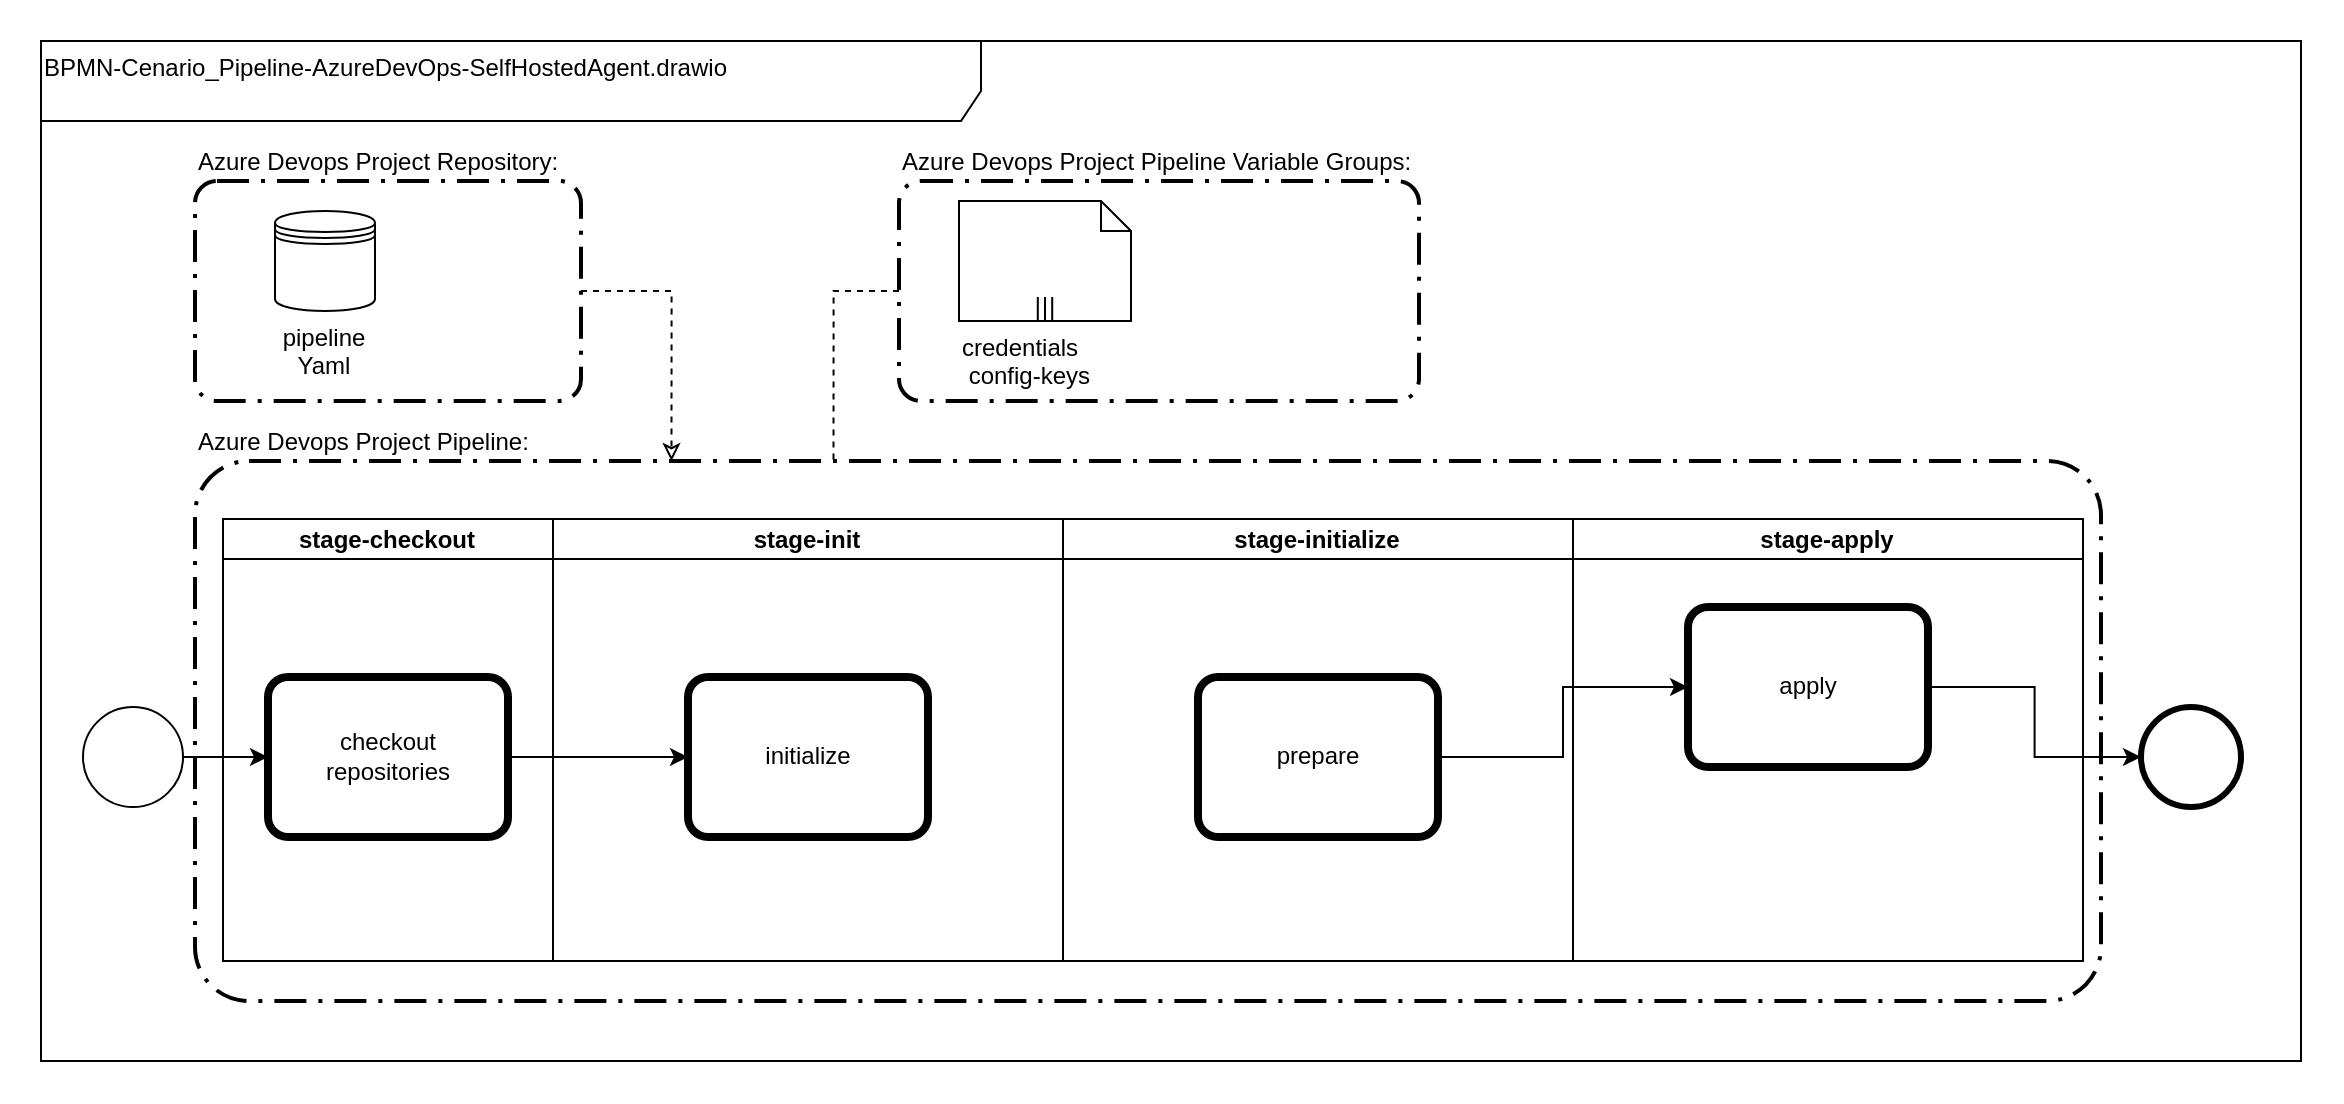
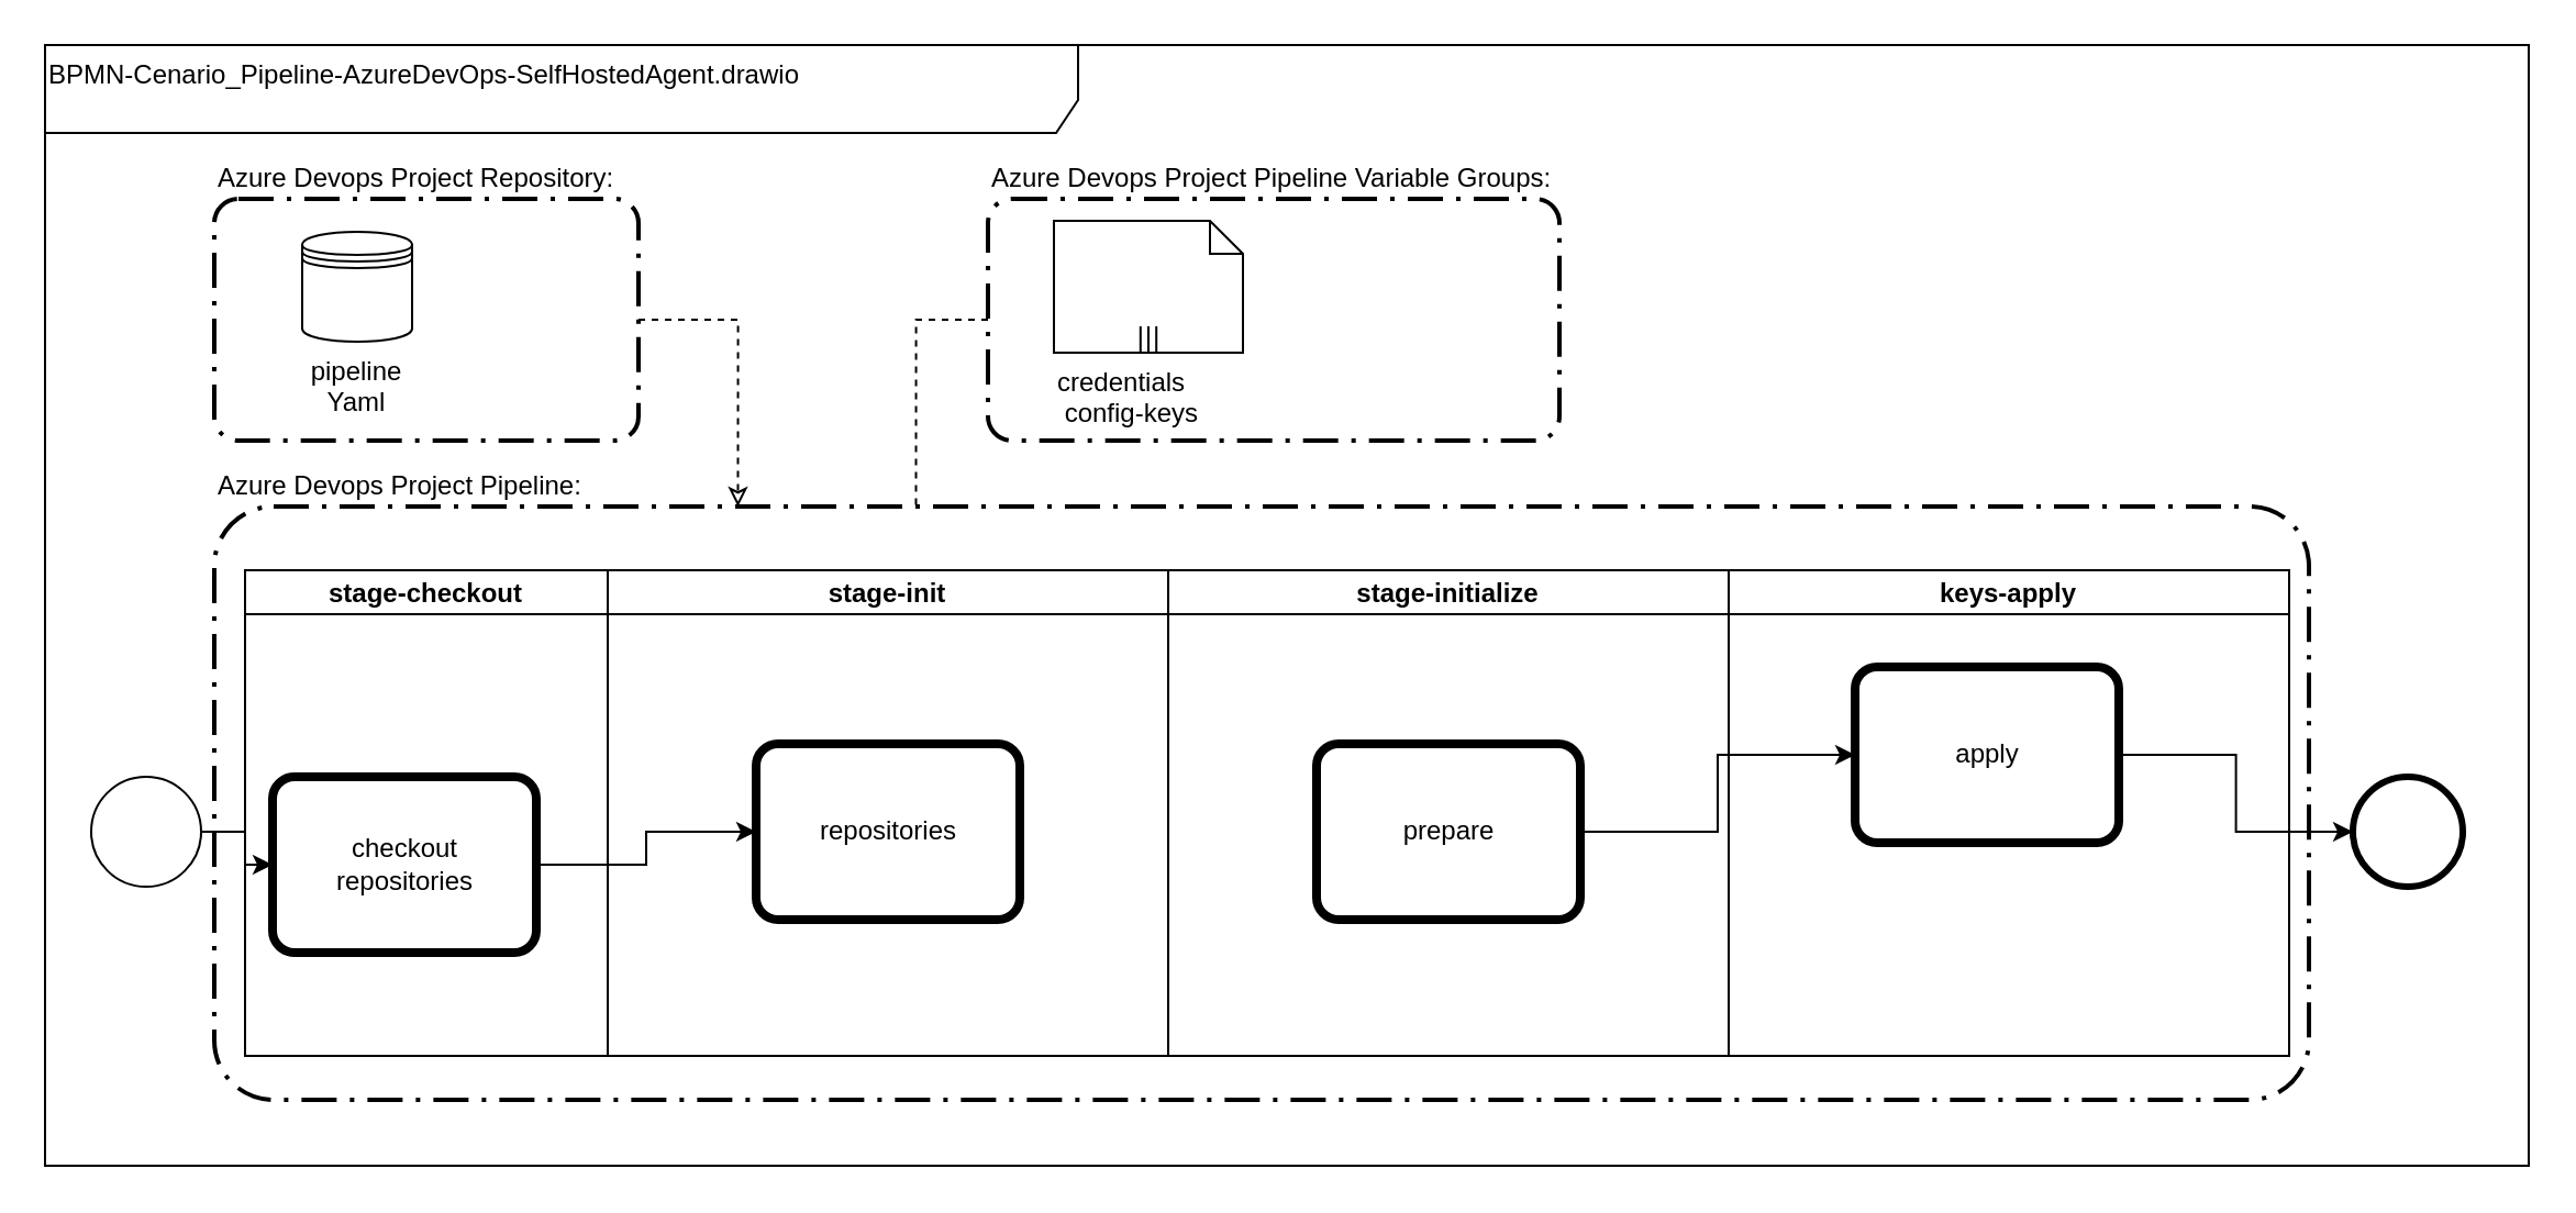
  <mxCell id="0" />
  <mxCell id="1" parent="0" />
  <mxCell id="2" value="BPMN-Cenario_Pipeline-AzureDevOps-SelfHostedAgent.drawio" style="shape=umlFrame;whiteSpace=wrap;html=1;width=470;height=40;align=left;verticalAlign=top;" parent="1" vertex="1"><mxGeometry width="1130" height="510" as="geometry" x="20" y="20" /></mxCell>
  <mxCell id="3" value="Azure Devops Project Pipeline Variable Groups:" style="points=[[0.25,0,0],[0.5,0,0],[0.75,0,0],[1,0.25,0],[1,0.5,0],[1,0.75,0],[0.75,1,0],[0.5,1,0],[0.25,1,0],[0,0.75,0],[0,0.5,0],[0,0.25,0]];rounded=1;arcSize=10;dashed=1;strokeColor=#000000;fillColor=none;gradientColor=none;dashPattern=8 3 1 3;strokeWidth=2;verticalAlign=bottom;labelPosition=center;verticalLabelPosition=top;align=left;textDirection=ltr;" parent="1" vertex="1"><mxGeometry x="449" y="90" width="260" height="110" as="geometry" /></mxCell>
  <mxCell id="4" value="Azure Devops Project Pipeline:" style="points=[[0.25,0,0],[0.5,0,0],[0.75,0,0],[1,0.25,0],[1,0.5,0],[1,0.75,0],[0.75,1,0],[0.5,1,0],[0.25,1,0],[0,0.75,0],[0,0.5,0],[0,0.25,0]];rounded=1;arcSize=10;dashed=1;strokeColor=#000000;fillColor=none;gradientColor=none;dashPattern=8 3 1 3;strokeWidth=2;verticalAlign=bottom;labelPosition=center;verticalLabelPosition=top;align=left;textDirection=ltr;" parent="1" vertex="1"><mxGeometry x="97" y="230" width="953" height="270" as="geometry" /></mxCell>
  <mxCell id="5" value="Azure Devops Project Repository:" style="points=[[0.25,0,0],[0.5,0,0],[0.75,0,0],[1,0.25,0],[1,0.5,0],[1,0.75,0],[0.75,1,0],[0.5,1,0],[0.25,1,0],[0,0.75,0],[0,0.5,0],[0,0.25,0]];rounded=1;arcSize=10;dashed=1;strokeColor=#000000;fillColor=none;gradientColor=none;dashPattern=8 3 1 3;strokeWidth=2;verticalAlign=bottom;labelPosition=center;verticalLabelPosition=top;align=left;textDirection=ltr;" parent="1" vertex="1"><mxGeometry x="97" y="90" width="193" height="110" as="geometry" /></mxCell>
  <mxCell id="6" style="edgeStyle=orthogonalEdgeStyle;rounded=0;orthogonalLoop=1;jettySize=auto;html=1;" parent="1" source="7" target="9" edge="1"><mxGeometry relative="1" as="geometry"><mxPoint x="131" y="335" as="targetPoint" /></mxGeometry></mxCell>
  <mxCell id="7" value="" style="points=[[0.145,0.145,0],[0.5,0,0],[0.855,0.145,0],[1,0.5,0],[0.855,0.855,0],[0.5,1,0],[0.145,0.855,0],[0,0.5,0]];shape=mxgraph.bpmn.event;html=1;verticalLabelPosition=bottom;labelBackgroundColor=#ffffff;verticalAlign=top;align=center;perimeter=ellipsePerimeter;outlineConnect=0;aspect=fixed;outline=standard;symbol=general;" parent="1" vertex="1"><mxGeometry x="41" y="353" width="50" height="50" as="geometry" /></mxCell>
  <mxCell id="8" value="stage-checkout" style="swimlane;startSize=20;" parent="1" vertex="1"><mxGeometry x="111" y="259" width="165" height="221" as="geometry" /></mxCell>
- <mxCell id="9" value="checkout &#10;repositories" style="points=[[0.25,0,0],[0.5,0,0],[0.75,0,0],[1,0.25,0],[1,0.5,0],[1,0.75,0],[0.75,1,0],[0.5,1,0],[0.25,1,0],[0,0.75,0],[0,0.5,0],[0,0.25,0]];shape=mxgraph.bpmn.task;whiteSpace=wrap;rectStyle=rounded;size=10;bpmnShapeType=call;" parent="8" vertex="1"><mxGeometry x="22.5" y="79" width="120" height="80" as="geometry" /></mxCell>
+ <mxCell id="9" value="checkout &#10;repositories" style="points=[[0.25,0,0],[0.5,0,0],[0.75,0,0],[1,0.25,0],[1,0.5,0],[1,0.75,0],[0.75,1,0],[0.5,1,0],[0.25,1,0],[0,0.75,0],[0,0.5,0],[0,0.25,0]];shape=mxgraph.bpmn.task;whiteSpace=wrap;rectStyle=rounded;size=10;bpmnShapeType=call;" parent="8" vertex="1"><mxGeometry x="12.5" y="94" width="120" height="80" as="geometry" /></mxCell>
  <mxCell id="10" value="pipeline Yaml" style="shape=datastore;whiteSpace=wrap;html=1;labelPosition=center;verticalLabelPosition=bottom;align=center;verticalAlign=top;" parent="1" vertex="1"><mxGeometry x="137" y="105" width="50" height="50" as="geometry" /></mxCell>
  <mxCell id="11" style="edgeStyle=orthogonalEdgeStyle;rounded=0;orthogonalLoop=1;jettySize=auto;html=1;entryX=0;entryY=0.5;entryDx=0;entryDy=0;entryPerimeter=0;exitX=1;exitY=0.5;exitDx=0;exitDy=0;exitPerimeter=0;" parent="1" source="9" target="13" edge="1"><mxGeometry relative="1" as="geometry"><mxPoint x="511" y="378" as="sourcePoint" /><mxPoint x="542.5" y="378" as="targetPoint" /></mxGeometry></mxCell>
  <mxCell id="12" value="stage-init" style="swimlane;startSize=20;" parent="1" vertex="1"><mxGeometry x="276" y="259" width="255" height="221" as="geometry" /></mxCell>
- <mxCell id="13" value="initialize" style="points=[[0.25,0,0],[0.5,0,0],[0.75,0,0],[1,0.25,0],[1,0.5,0],[1,0.75,0],[0.75,1,0],[0.5,1,0],[0.25,1,0],[0,0.75,0],[0,0.5,0],[0,0.25,0]];shape=mxgraph.bpmn.task;whiteSpace=wrap;rectStyle=rounded;size=10;bpmnShapeType=call;" parent="12" vertex="1"><mxGeometry x="67.5" y="79" width="120" height="80" as="geometry" /></mxCell>
+ <mxCell id="13" value="repositories" style="points=[[0.25,0,0],[0.5,0,0],[0.75,0,0],[1,0.25,0],[1,0.5,0],[1,0.75,0],[0.75,1,0],[0.5,1,0],[0.25,1,0],[0,0.75,0],[0,0.5,0],[0,0.25,0]];shape=mxgraph.bpmn.task;whiteSpace=wrap;rectStyle=rounded;size=10;bpmnShapeType=call;" parent="12" vertex="1"><mxGeometry x="67.5" y="79" width="120" height="80" as="geometry" /></mxCell>
  <mxCell id="14" value="" style="points=[[0.145,0.145,0],[0.5,0,0],[0.855,0.145,0],[1,0.5,0],[0.855,0.855,0],[0.5,1,0],[0.145,0.855,0],[0,0.5,0]];shape=mxgraph.bpmn.event;html=1;verticalLabelPosition=bottom;labelBackgroundColor=#ffffff;verticalAlign=top;align=center;perimeter=ellipsePerimeter;outlineConnect=0;aspect=fixed;outline=end;symbol=terminate2;" parent="1" vertex="1"><mxGeometry x="1070" y="353" width="50" height="50" as="geometry" /></mxCell>
  <mxCell id="15" value="credentials&amp;nbsp; &amp;nbsp;config-keys" style="shape=mxgraph.bpmn.data;labelPosition=center;verticalLabelPosition=bottom;align=left;verticalAlign=top;whiteSpace=wrap;size=15;html=1;bpmnTransferType=none;isCollection=1;" parent="1" vertex="1"><mxGeometry x="479" y="100" width="86" height="60" as="geometry" /></mxCell>
  <mxCell id="16" style="edgeStyle=orthogonalEdgeStyle;rounded=0;orthogonalLoop=1;jettySize=auto;html=1;endArrow=none;endFill=0;dashed=1;entryX=0.335;entryY=0.004;entryDx=0;entryDy=0;entryPerimeter=0;exitX=0;exitY=0.5;exitDx=0;exitDy=0;exitPerimeter=0;" parent="1" source="3" target="4" edge="1"><mxGeometry relative="1" as="geometry"><mxPoint x="528" y="200" as="sourcePoint" /><mxPoint x="337.7" y="247.016" as="targetPoint" /></mxGeometry></mxCell>
  <mxCell id="17" style="edgeStyle=orthogonalEdgeStyle;rounded=0;orthogonalLoop=1;jettySize=auto;html=1;endArrow=classic;endFill=0;dashed=1;entryX=0.25;entryY=0;entryDx=0;entryDy=0;entryPerimeter=0;exitX=1;exitY=0.5;exitDx=0;exitDy=0;exitPerimeter=0;" parent="1" source="5" target="4" edge="1"><mxGeometry relative="1" as="geometry"><mxPoint x="719" y="155" as="sourcePoint" /><mxPoint x="738.5" y="240" as="targetPoint" /></mxGeometry></mxCell>
  <mxCell id="18" style="edgeStyle=orthogonalEdgeStyle;rounded=0;orthogonalLoop=1;jettySize=auto;html=1;entryX=0;entryY=0.5;entryDx=0;entryDy=0;entryPerimeter=0;exitX=1;exitY=0.5;exitDx=0;exitDy=0;exitPerimeter=0;" parent="1" source="22" target="14" edge="1"><mxGeometry relative="1" as="geometry"><mxPoint x="263.5" y="388" as="sourcePoint" /><mxPoint x="353.5" y="388" as="targetPoint" /></mxGeometry></mxCell>
  <mxCell id="19" value="stage-initialize" style="swimlane;startSize=20;" parent="1" vertex="1"><mxGeometry x="531" y="259" width="255" height="221" as="geometry" /></mxCell>
  <mxCell id="20" value="prepare" style="points=[[0.25,0,0],[0.5,0,0],[0.75,0,0],[1,0.25,0],[1,0.5,0],[1,0.75,0],[0.75,1,0],[0.5,1,0],[0.25,1,0],[0,0.75,0],[0,0.5,0],[0,0.25,0]];shape=mxgraph.bpmn.task;whiteSpace=wrap;rectStyle=rounded;size=10;bpmnShapeType=call;" parent="19" vertex="1"><mxGeometry x="67.5" y="79" width="120" height="80" as="geometry" /></mxCell>
- <mxCell id="21" value="stage-apply" style="swimlane;startSize=20;" vertex="1" parent="1"><mxGeometry x="786" y="259" width="255" height="221" as="geometry" /></mxCell>
+ <mxCell id="21" value="keys-apply" style="swimlane;startSize=20;" vertex="1" parent="1"><mxGeometry x="786" y="259" width="255" height="221" as="geometry" /></mxCell>
  <mxCell id="22" value="apply" style="points=[[0.25,0,0],[0.5,0,0],[0.75,0,0],[1,0.25,0],[1,0.5,0],[1,0.75,0],[0.75,1,0],[0.5,1,0],[0.25,1,0],[0,0.75,0],[0,0.5,0],[0,0.25,0]];shape=mxgraph.bpmn.task;whiteSpace=wrap;rectStyle=rounded;size=10;bpmnShapeType=call;" vertex="1" parent="21"><mxGeometry x="57.5" y="44" width="120" height="80" as="geometry" /></mxCell>
  <mxCell id="23" style="edgeStyle=orthogonalEdgeStyle;rounded=0;orthogonalLoop=1;jettySize=auto;html=1;fontSize=10;fontColor=none;exitX=1;exitY=0.5;exitDx=0;exitDy=0;exitPerimeter=0;" edge="1" parent="1" source="20" target="22"><mxGeometry relative="1" as="geometry"><mxPoint x="473.5" y="388" as="sourcePoint" /><mxPoint x="608.5" y="388" as="targetPoint" /></mxGeometry></mxCell>
